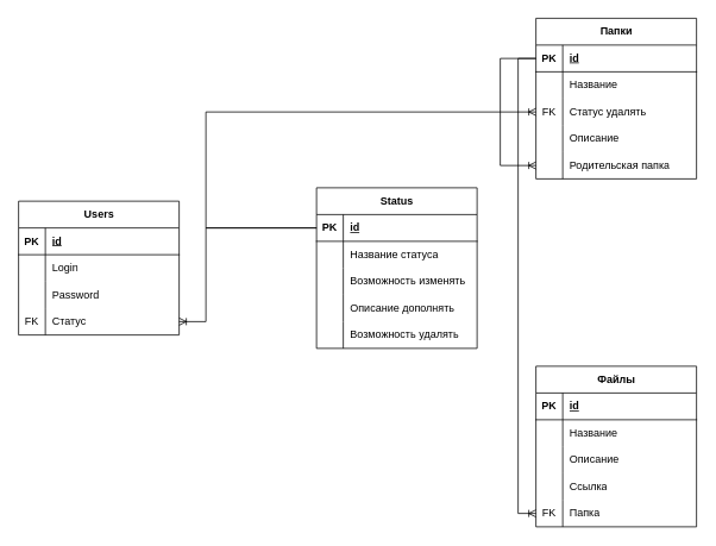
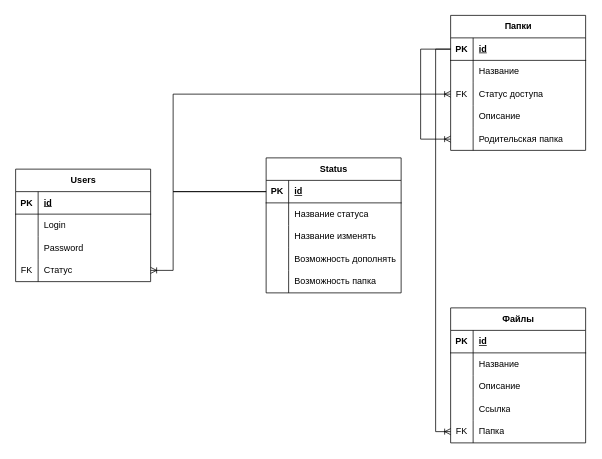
  <mxCell id="0" />
  <mxCell id="1" parent="0" />
  <mxCell id="2" value="Users" style="shape=table;startSize=30;container=1;collapsible=1;childLayout=tableLayout;fixedRows=1;rowLines=0;fontStyle=1;align=center;resizeLast=1;html=1;" vertex="1" parent="1"><mxGeometry x="20" y="225" width="180" height="150" as="geometry" /></mxCell>
  <mxCell id="3" value="" style="shape=tableRow;horizontal=0;startSize=0;swimlaneHead=0;swimlaneBody=0;fillColor=none;collapsible=0;dropTarget=0;points=[[0,0.5],[1,0.5]];portConstraint=eastwest;top=0;left=0;right=0;bottom=1;" vertex="1" parent="2"><mxGeometry y="30" width="180" height="30" as="geometry" /></mxCell>
  <mxCell id="4" value="PK" style="shape=partialRectangle;connectable=0;fillColor=none;top=0;left=0;bottom=0;right=0;fontStyle=1;overflow=hidden;whiteSpace=wrap;html=1;" vertex="1" parent="3"><mxGeometry width="30" height="30" as="geometry"><mxRectangle width="30" height="30" as="alternateBounds" /></mxGeometry></mxCell>
  <mxCell id="5" value="id" style="shape=partialRectangle;connectable=0;fillColor=none;top=0;left=0;bottom=0;right=0;align=left;spacingLeft=6;fontStyle=5;overflow=hidden;whiteSpace=wrap;html=1;" vertex="1" parent="3"><mxGeometry x="30" width="150" height="30" as="geometry"><mxRectangle width="150" height="30" as="alternateBounds" /></mxGeometry></mxCell>
  <mxCell id="6" value="" style="shape=tableRow;horizontal=0;startSize=0;swimlaneHead=0;swimlaneBody=0;fillColor=none;collapsible=0;dropTarget=0;points=[[0,0.5],[1,0.5]];portConstraint=eastwest;top=0;left=0;right=0;bottom=0;" vertex="1" parent="2"><mxGeometry y="60" width="180" height="30" as="geometry" /></mxCell>
  <mxCell id="7" value="" style="shape=partialRectangle;connectable=0;fillColor=none;top=0;left=0;bottom=0;right=0;editable=1;overflow=hidden;whiteSpace=wrap;html=1;" vertex="1" parent="6"><mxGeometry width="30" height="30" as="geometry"><mxRectangle width="30" height="30" as="alternateBounds" /></mxGeometry></mxCell>
  <mxCell id="8" value="Login" style="shape=partialRectangle;connectable=0;fillColor=none;top=0;left=0;bottom=0;right=0;align=left;spacingLeft=6;overflow=hidden;whiteSpace=wrap;html=1;" vertex="1" parent="6"><mxGeometry x="30" width="150" height="30" as="geometry"><mxRectangle width="150" height="30" as="alternateBounds" /></mxGeometry></mxCell>
  <mxCell id="9" value="" style="shape=tableRow;horizontal=0;startSize=0;swimlaneHead=0;swimlaneBody=0;fillColor=none;collapsible=0;dropTarget=0;points=[[0,0.5],[1,0.5]];portConstraint=eastwest;top=0;left=0;right=0;bottom=0;" vertex="1" parent="2"><mxGeometry y="90" width="180" height="30" as="geometry" /></mxCell>
  <mxCell id="10" value="" style="shape=partialRectangle;connectable=0;fillColor=none;top=0;left=0;bottom=0;right=0;editable=1;overflow=hidden;whiteSpace=wrap;html=1;" vertex="1" parent="9"><mxGeometry width="30" height="30" as="geometry"><mxRectangle width="30" height="30" as="alternateBounds" /></mxGeometry></mxCell>
  <mxCell id="11" value="Password" style="shape=partialRectangle;connectable=0;fillColor=none;top=0;left=0;bottom=0;right=0;align=left;spacingLeft=6;overflow=hidden;whiteSpace=wrap;html=1;" vertex="1" parent="9"><mxGeometry x="30" width="150" height="30" as="geometry"><mxRectangle width="150" height="30" as="alternateBounds" /></mxGeometry></mxCell>
  <mxCell id="12" value="" style="shape=tableRow;horizontal=0;startSize=0;swimlaneHead=0;swimlaneBody=0;fillColor=none;collapsible=0;dropTarget=0;points=[[0,0.5],[1,0.5]];portConstraint=eastwest;top=0;left=0;right=0;bottom=0;" vertex="1" parent="2"><mxGeometry y="120" width="180" height="30" as="geometry" /></mxCell>
  <mxCell id="13" value="FK" style="shape=partialRectangle;connectable=0;fillColor=none;top=0;left=0;bottom=0;right=0;editable=1;overflow=hidden;whiteSpace=wrap;html=1;" vertex="1" parent="12"><mxGeometry width="30" height="30" as="geometry"><mxRectangle width="30" height="30" as="alternateBounds" /></mxGeometry></mxCell>
  <mxCell id="14" value="Статус" style="shape=partialRectangle;connectable=0;fillColor=none;top=0;left=0;bottom=0;right=0;align=left;spacingLeft=6;overflow=hidden;whiteSpace=wrap;html=1;" vertex="1" parent="12"><mxGeometry x="30" width="150" height="30" as="geometry"><mxRectangle width="150" height="30" as="alternateBounds" /></mxGeometry></mxCell>
  <mxCell id="15" value="Status" style="shape=table;startSize=30;container=1;collapsible=1;childLayout=tableLayout;fixedRows=1;rowLines=0;fontStyle=1;align=center;resizeLast=1;html=1;" vertex="1" parent="1"><mxGeometry x="354" y="210" width="180" height="180" as="geometry" /></mxCell>
  <mxCell id="16" value="" style="shape=tableRow;horizontal=0;startSize=0;swimlaneHead=0;swimlaneBody=0;fillColor=none;collapsible=0;dropTarget=0;points=[[0,0.5],[1,0.5]];portConstraint=eastwest;top=0;left=0;right=0;bottom=1;" vertex="1" parent="15"><mxGeometry y="30" width="180" height="30" as="geometry" /></mxCell>
  <mxCell id="17" value="PK" style="shape=partialRectangle;connectable=0;fillColor=none;top=0;left=0;bottom=0;right=0;fontStyle=1;overflow=hidden;whiteSpace=wrap;html=1;" vertex="1" parent="16"><mxGeometry width="30" height="30" as="geometry"><mxRectangle width="30" height="30" as="alternateBounds" /></mxGeometry></mxCell>
  <mxCell id="18" value="id" style="shape=partialRectangle;connectable=0;fillColor=none;top=0;left=0;bottom=0;right=0;align=left;spacingLeft=6;fontStyle=5;overflow=hidden;whiteSpace=wrap;html=1;" vertex="1" parent="16"><mxGeometry x="30" width="150" height="30" as="geometry"><mxRectangle width="150" height="30" as="alternateBounds" /></mxGeometry></mxCell>
  <mxCell id="19" value="" style="shape=tableRow;horizontal=0;startSize=0;swimlaneHead=0;swimlaneBody=0;fillColor=none;collapsible=0;dropTarget=0;points=[[0,0.5],[1,0.5]];portConstraint=eastwest;top=0;left=0;right=0;bottom=0;" vertex="1" parent="15"><mxGeometry y="60" width="180" height="30" as="geometry" /></mxCell>
  <mxCell id="20" value="" style="shape=partialRectangle;connectable=0;fillColor=none;top=0;left=0;bottom=0;right=0;editable=1;overflow=hidden;whiteSpace=wrap;html=1;" vertex="1" parent="19"><mxGeometry width="30" height="30" as="geometry"><mxRectangle width="30" height="30" as="alternateBounds" /></mxGeometry></mxCell>
  <mxCell id="21" value="Название статуса" style="shape=partialRectangle;connectable=0;fillColor=none;top=0;left=0;bottom=0;right=0;align=left;spacingLeft=6;overflow=hidden;whiteSpace=wrap;html=1;" vertex="1" parent="19"><mxGeometry x="30" width="150" height="30" as="geometry"><mxRectangle width="150" height="30" as="alternateBounds" /></mxGeometry></mxCell>
  <mxCell id="22" value="" style="shape=tableRow;horizontal=0;startSize=0;swimlaneHead=0;swimlaneBody=0;fillColor=none;collapsible=0;dropTarget=0;points=[[0,0.5],[1,0.5]];portConstraint=eastwest;top=0;left=0;right=0;bottom=0;" vertex="1" parent="15"><mxGeometry y="90" width="180" height="30" as="geometry" /></mxCell>
  <mxCell id="23" value="" style="shape=partialRectangle;connectable=0;fillColor=none;top=0;left=0;bottom=0;right=0;editable=1;overflow=hidden;whiteSpace=wrap;html=1;" vertex="1" parent="22"><mxGeometry width="30" height="30" as="geometry"><mxRectangle width="30" height="30" as="alternateBounds" /></mxGeometry></mxCell>
- <mxCell id="24" value="Возможность изменять" style="shape=partialRectangle;connectable=0;fillColor=none;top=0;left=0;bottom=0;right=0;align=left;spacingLeft=6;overflow=hidden;whiteSpace=wrap;html=1;" vertex="1" parent="22"><mxGeometry x="30" width="150" height="30" as="geometry"><mxRectangle width="150" height="30" as="alternateBounds" /></mxGeometry></mxCell>
+ <mxCell id="24" value="Название изменять" style="shape=partialRectangle;connectable=0;fillColor=none;top=0;left=0;bottom=0;right=0;align=left;spacingLeft=6;overflow=hidden;whiteSpace=wrap;html=1;" vertex="1" parent="22"><mxGeometry x="30" width="150" height="30" as="geometry"><mxRectangle width="150" height="30" as="alternateBounds" /></mxGeometry></mxCell>
  <mxCell id="25" value="" style="shape=tableRow;horizontal=0;startSize=0;swimlaneHead=0;swimlaneBody=0;fillColor=none;collapsible=0;dropTarget=0;points=[[0,0.5],[1,0.5]];portConstraint=eastwest;top=0;left=0;right=0;bottom=0;" vertex="1" parent="15"><mxGeometry y="120" width="180" height="30" as="geometry" /></mxCell>
  <mxCell id="26" value="" style="shape=partialRectangle;connectable=0;fillColor=none;top=0;left=0;bottom=0;right=0;editable=1;overflow=hidden;whiteSpace=wrap;html=1;" vertex="1" parent="25"><mxGeometry width="30" height="30" as="geometry"><mxRectangle width="30" height="30" as="alternateBounds" /></mxGeometry></mxCell>
- <mxCell id="27" value="Описание дополнять" style="shape=partialRectangle;connectable=0;fillColor=none;top=0;left=0;bottom=0;right=0;align=left;spacingLeft=6;overflow=hidden;whiteSpace=wrap;html=1;" vertex="1" parent="25"><mxGeometry x="30" width="150" height="30" as="geometry"><mxRectangle width="150" height="30" as="alternateBounds" /></mxGeometry></mxCell>
+ <mxCell id="27" value="Возможность дополнять" style="shape=partialRectangle;connectable=0;fillColor=none;top=0;left=0;bottom=0;right=0;align=left;spacingLeft=6;overflow=hidden;whiteSpace=wrap;html=1;" vertex="1" parent="25"><mxGeometry x="30" width="150" height="30" as="geometry"><mxRectangle width="150" height="30" as="alternateBounds" /></mxGeometry></mxCell>
  <mxCell id="28" value="" style="shape=tableRow;horizontal=0;startSize=0;swimlaneHead=0;swimlaneBody=0;fillColor=none;collapsible=0;dropTarget=0;points=[[0,0.5],[1,0.5]];portConstraint=eastwest;top=0;left=0;right=0;bottom=0;" vertex="1" parent="15"><mxGeometry y="150" width="180" height="30" as="geometry" /></mxCell>
  <mxCell id="29" value="" style="shape=partialRectangle;connectable=0;fillColor=none;top=0;left=0;bottom=0;right=0;editable=1;overflow=hidden;whiteSpace=wrap;html=1;" vertex="1" parent="28"><mxGeometry width="30" height="30" as="geometry"><mxRectangle width="30" height="30" as="alternateBounds" /></mxGeometry></mxCell>
- <mxCell id="30" value="Возможность удалять" style="shape=partialRectangle;connectable=0;fillColor=none;top=0;left=0;bottom=0;right=0;align=left;spacingLeft=6;overflow=hidden;whiteSpace=wrap;html=1;" vertex="1" parent="28"><mxGeometry x="30" width="150" height="30" as="geometry"><mxRectangle width="150" height="30" as="alternateBounds" /></mxGeometry></mxCell>
+ <mxCell id="30" value="Возможность папка" style="shape=partialRectangle;connectable=0;fillColor=none;top=0;left=0;bottom=0;right=0;align=left;spacingLeft=6;overflow=hidden;whiteSpace=wrap;html=1;" vertex="1" parent="28"><mxGeometry x="30" width="150" height="30" as="geometry"><mxRectangle width="150" height="30" as="alternateBounds" /></mxGeometry></mxCell>
  <mxCell id="31" value="Папки" style="shape=table;startSize=30;container=1;collapsible=1;childLayout=tableLayout;fixedRows=1;rowLines=0;fontStyle=1;align=center;resizeLast=1;html=1;" vertex="1" parent="1"><mxGeometry x="600" y="20" width="180" height="180" as="geometry" /></mxCell>
  <mxCell id="32" value="" style="shape=tableRow;horizontal=0;startSize=0;swimlaneHead=0;swimlaneBody=0;fillColor=none;collapsible=0;dropTarget=0;points=[[0,0.5],[1,0.5]];portConstraint=eastwest;top=0;left=0;right=0;bottom=1;" vertex="1" parent="31"><mxGeometry y="30" width="180" height="30" as="geometry" /></mxCell>
  <mxCell id="33" value="PK" style="shape=partialRectangle;connectable=0;fillColor=none;top=0;left=0;bottom=0;right=0;fontStyle=1;overflow=hidden;whiteSpace=wrap;html=1;" vertex="1" parent="32"><mxGeometry width="30" height="30" as="geometry"><mxRectangle width="30" height="30" as="alternateBounds" /></mxGeometry></mxCell>
  <mxCell id="34" value="id" style="shape=partialRectangle;connectable=0;fillColor=none;top=0;left=0;bottom=0;right=0;align=left;spacingLeft=6;fontStyle=5;overflow=hidden;whiteSpace=wrap;html=1;" vertex="1" parent="32"><mxGeometry x="30" width="150" height="30" as="geometry"><mxRectangle width="150" height="30" as="alternateBounds" /></mxGeometry></mxCell>
  <mxCell id="35" value="" style="shape=tableRow;horizontal=0;startSize=0;swimlaneHead=0;swimlaneBody=0;fillColor=none;collapsible=0;dropTarget=0;points=[[0,0.5],[1,0.5]];portConstraint=eastwest;top=0;left=0;right=0;bottom=0;" vertex="1" parent="31"><mxGeometry y="60" width="180" height="30" as="geometry" /></mxCell>
  <mxCell id="36" value="" style="shape=partialRectangle;connectable=0;fillColor=none;top=0;left=0;bottom=0;right=0;editable=1;overflow=hidden;whiteSpace=wrap;html=1;" vertex="1" parent="35"><mxGeometry width="30" height="30" as="geometry"><mxRectangle width="30" height="30" as="alternateBounds" /></mxGeometry></mxCell>
  <mxCell id="37" value="Название" style="shape=partialRectangle;connectable=0;fillColor=none;top=0;left=0;bottom=0;right=0;align=left;spacingLeft=6;overflow=hidden;whiteSpace=wrap;html=1;" vertex="1" parent="35"><mxGeometry x="30" width="150" height="30" as="geometry"><mxRectangle width="150" height="30" as="alternateBounds" /></mxGeometry></mxCell>
  <mxCell id="38" value="" style="shape=tableRow;horizontal=0;startSize=0;swimlaneHead=0;swimlaneBody=0;fillColor=none;collapsible=0;dropTarget=0;points=[[0,0.5],[1,0.5]];portConstraint=eastwest;top=0;left=0;right=0;bottom=0;" vertex="1" parent="31"><mxGeometry y="90" width="180" height="30" as="geometry" /></mxCell>
  <mxCell id="39" value="FK" style="shape=partialRectangle;connectable=0;fillColor=none;top=0;left=0;bottom=0;right=0;editable=1;overflow=hidden;whiteSpace=wrap;html=1;" vertex="1" parent="38"><mxGeometry width="30" height="30" as="geometry"><mxRectangle width="30" height="30" as="alternateBounds" /></mxGeometry></mxCell>
- <mxCell id="40" value="Статус удалять" style="shape=partialRectangle;connectable=0;fillColor=none;top=0;left=0;bottom=0;right=0;align=left;spacingLeft=6;overflow=hidden;whiteSpace=wrap;html=1;" vertex="1" parent="38"><mxGeometry x="30" width="150" height="30" as="geometry"><mxRectangle width="150" height="30" as="alternateBounds" /></mxGeometry></mxCell>
+ <mxCell id="40" value="Статус доступа" style="shape=partialRectangle;connectable=0;fillColor=none;top=0;left=0;bottom=0;right=0;align=left;spacingLeft=6;overflow=hidden;whiteSpace=wrap;html=1;" vertex="1" parent="38"><mxGeometry x="30" width="150" height="30" as="geometry"><mxRectangle width="150" height="30" as="alternateBounds" /></mxGeometry></mxCell>
  <mxCell id="41" value="" style="shape=tableRow;horizontal=0;startSize=0;swimlaneHead=0;swimlaneBody=0;fillColor=none;collapsible=0;dropTarget=0;points=[[0,0.5],[1,0.5]];portConstraint=eastwest;top=0;left=0;right=0;bottom=0;" vertex="1" parent="31"><mxGeometry y="120" width="180" height="30" as="geometry" /></mxCell>
  <mxCell id="42" value="" style="shape=partialRectangle;connectable=0;fillColor=none;top=0;left=0;bottom=0;right=0;editable=1;overflow=hidden;whiteSpace=wrap;html=1;" vertex="1" parent="41"><mxGeometry width="30" height="30" as="geometry"><mxRectangle width="30" height="30" as="alternateBounds" /></mxGeometry></mxCell>
  <mxCell id="43" value="Описание" style="shape=partialRectangle;connectable=0;fillColor=none;top=0;left=0;bottom=0;right=0;align=left;spacingLeft=6;overflow=hidden;whiteSpace=wrap;html=1;" vertex="1" parent="41"><mxGeometry x="30" width="150" height="30" as="geometry"><mxRectangle width="150" height="30" as="alternateBounds" /></mxGeometry></mxCell>
  <mxCell id="44" value="" style="shape=tableRow;horizontal=0;startSize=0;swimlaneHead=0;swimlaneBody=0;fillColor=none;collapsible=0;dropTarget=0;points=[[0,0.5],[1,0.5]];portConstraint=eastwest;top=0;left=0;right=0;bottom=0;" vertex="1" parent="31"><mxGeometry y="150" width="180" height="30" as="geometry" /></mxCell>
  <mxCell id="45" value="" style="shape=partialRectangle;connectable=0;fillColor=none;top=0;left=0;bottom=0;right=0;editable=1;overflow=hidden;whiteSpace=wrap;html=1;" vertex="1" parent="44"><mxGeometry width="30" height="30" as="geometry"><mxRectangle width="30" height="30" as="alternateBounds" /></mxGeometry></mxCell>
  <mxCell id="46" value="Родительская папка" style="shape=partialRectangle;connectable=0;fillColor=none;top=0;left=0;bottom=0;right=0;align=left;spacingLeft=6;overflow=hidden;whiteSpace=wrap;html=1;" vertex="1" parent="44"><mxGeometry x="30" width="150" height="30" as="geometry"><mxRectangle width="150" height="30" as="alternateBounds" /></mxGeometry></mxCell>
  <mxCell id="47" value="" style="fontSize=12;html=1;endArrow=ERoneToMany;rounded=0;entryX=0;entryY=0.5;entryDx=0;entryDy=0;exitX=0;exitY=0.5;exitDx=0;exitDy=0;" edge="1" parent="31" source="32" target="44"><mxGeometry width="100" height="100" relative="1" as="geometry"><mxPoint x="10" y="55" as="sourcePoint" /><mxPoint x="10" y="565" as="targetPoint" /><Array as="points"><mxPoint x="-40" y="45" /><mxPoint x="-40" y="165" /></Array></mxGeometry></mxCell>
  <mxCell id="48" value="Файлы" style="shape=table;startSize=30;container=1;collapsible=1;childLayout=tableLayout;fixedRows=1;rowLines=0;fontStyle=1;align=center;resizeLast=1;html=1;" vertex="1" parent="1"><mxGeometry x="600" y="410" width="180" height="180" as="geometry" /></mxCell>
  <mxCell id="49" value="" style="shape=tableRow;horizontal=0;startSize=0;swimlaneHead=0;swimlaneBody=0;fillColor=none;collapsible=0;dropTarget=0;points=[[0,0.5],[1,0.5]];portConstraint=eastwest;top=0;left=0;right=0;bottom=1;" vertex="1" parent="48"><mxGeometry y="30" width="180" height="30" as="geometry" /></mxCell>
  <mxCell id="50" value="PK" style="shape=partialRectangle;connectable=0;fillColor=none;top=0;left=0;bottom=0;right=0;fontStyle=1;overflow=hidden;whiteSpace=wrap;html=1;" vertex="1" parent="49"><mxGeometry width="30" height="30" as="geometry"><mxRectangle width="30" height="30" as="alternateBounds" /></mxGeometry></mxCell>
  <mxCell id="51" value="id" style="shape=partialRectangle;connectable=0;fillColor=none;top=0;left=0;bottom=0;right=0;align=left;spacingLeft=6;fontStyle=5;overflow=hidden;whiteSpace=wrap;html=1;" vertex="1" parent="49"><mxGeometry x="30" width="150" height="30" as="geometry"><mxRectangle width="150" height="30" as="alternateBounds" /></mxGeometry></mxCell>
  <mxCell id="52" value="" style="shape=tableRow;horizontal=0;startSize=0;swimlaneHead=0;swimlaneBody=0;fillColor=none;collapsible=0;dropTarget=0;points=[[0,0.5],[1,0.5]];portConstraint=eastwest;top=0;left=0;right=0;bottom=0;" vertex="1" parent="48"><mxGeometry y="60" width="180" height="30" as="geometry" /></mxCell>
  <mxCell id="53" value="" style="shape=partialRectangle;connectable=0;fillColor=none;top=0;left=0;bottom=0;right=0;editable=1;overflow=hidden;whiteSpace=wrap;html=1;" vertex="1" parent="52"><mxGeometry width="30" height="30" as="geometry"><mxRectangle width="30" height="30" as="alternateBounds" /></mxGeometry></mxCell>
  <mxCell id="54" value="Название" style="shape=partialRectangle;connectable=0;fillColor=none;top=0;left=0;bottom=0;right=0;align=left;spacingLeft=6;overflow=hidden;whiteSpace=wrap;html=1;" vertex="1" parent="52"><mxGeometry x="30" width="150" height="30" as="geometry"><mxRectangle width="150" height="30" as="alternateBounds" /></mxGeometry></mxCell>
  <mxCell id="55" value="" style="shape=tableRow;horizontal=0;startSize=0;swimlaneHead=0;swimlaneBody=0;fillColor=none;collapsible=0;dropTarget=0;points=[[0,0.5],[1,0.5]];portConstraint=eastwest;top=0;left=0;right=0;bottom=0;" vertex="1" parent="48"><mxGeometry y="90" width="180" height="30" as="geometry" /></mxCell>
  <mxCell id="56" value="" style="shape=partialRectangle;connectable=0;fillColor=none;top=0;left=0;bottom=0;right=0;editable=1;overflow=hidden;whiteSpace=wrap;html=1;" vertex="1" parent="55"><mxGeometry width="30" height="30" as="geometry"><mxRectangle width="30" height="30" as="alternateBounds" /></mxGeometry></mxCell>
  <mxCell id="57" value="Описание" style="shape=partialRectangle;connectable=0;fillColor=none;top=0;left=0;bottom=0;right=0;align=left;spacingLeft=6;overflow=hidden;whiteSpace=wrap;html=1;" vertex="1" parent="55"><mxGeometry x="30" width="150" height="30" as="geometry"><mxRectangle width="150" height="30" as="alternateBounds" /></mxGeometry></mxCell>
  <mxCell id="58" value="" style="shape=tableRow;horizontal=0;startSize=0;swimlaneHead=0;swimlaneBody=0;fillColor=none;collapsible=0;dropTarget=0;points=[[0,0.5],[1,0.5]];portConstraint=eastwest;top=0;left=0;right=0;bottom=0;" vertex="1" parent="48"><mxGeometry y="120" width="180" height="30" as="geometry" /></mxCell>
  <mxCell id="59" value="" style="shape=partialRectangle;connectable=0;fillColor=none;top=0;left=0;bottom=0;right=0;editable=1;overflow=hidden;whiteSpace=wrap;html=1;" vertex="1" parent="58"><mxGeometry width="30" height="30" as="geometry"><mxRectangle width="30" height="30" as="alternateBounds" /></mxGeometry></mxCell>
  <mxCell id="60" value="Ссылка" style="shape=partialRectangle;connectable=0;fillColor=none;top=0;left=0;bottom=0;right=0;align=left;spacingLeft=6;overflow=hidden;whiteSpace=wrap;html=1;" vertex="1" parent="58"><mxGeometry x="30" width="150" height="30" as="geometry"><mxRectangle width="150" height="30" as="alternateBounds" /></mxGeometry></mxCell>
  <mxCell id="61" value="" style="shape=tableRow;horizontal=0;startSize=0;swimlaneHead=0;swimlaneBody=0;fillColor=none;collapsible=0;dropTarget=0;points=[[0,0.5],[1,0.5]];portConstraint=eastwest;top=0;left=0;right=0;bottom=0;" vertex="1" parent="48"><mxGeometry y="150" width="180" height="30" as="geometry" /></mxCell>
  <mxCell id="62" value="FK" style="shape=partialRectangle;connectable=0;fillColor=none;top=0;left=0;bottom=0;right=0;editable=1;overflow=hidden;whiteSpace=wrap;html=1;" vertex="1" parent="61"><mxGeometry width="30" height="30" as="geometry"><mxRectangle width="30" height="30" as="alternateBounds" /></mxGeometry></mxCell>
  <mxCell id="63" value="Папка" style="shape=partialRectangle;connectable=0;fillColor=none;top=0;left=0;bottom=0;right=0;align=left;spacingLeft=6;overflow=hidden;whiteSpace=wrap;html=1;" vertex="1" parent="61"><mxGeometry x="30" width="150" height="30" as="geometry"><mxRectangle width="150" height="30" as="alternateBounds" /></mxGeometry></mxCell>
  <mxCell id="64" value="" style="fontSize=12;html=1;endArrow=ERoneToMany;rounded=0;entryX=1;entryY=0.5;entryDx=0;entryDy=0;exitX=0;exitY=0.5;exitDx=0;exitDy=0;" edge="1" parent="1" source="16" target="12"><mxGeometry width="100" height="100" relative="1" as="geometry"><mxPoint x="200" y="520" as="sourcePoint" /><mxPoint x="300" y="420" as="targetPoint" /><Array as="points"><mxPoint x="230" y="255" /><mxPoint x="230" y="360" /></Array></mxGeometry></mxCell>
  <mxCell id="65" value="" style="fontSize=12;html=1;endArrow=ERoneToMany;rounded=0;entryX=0;entryY=0.5;entryDx=0;entryDy=0;exitX=0;exitY=0.5;exitDx=0;exitDy=0;" edge="1" parent="1" source="16" target="38"><mxGeometry width="100" height="100" relative="1" as="geometry"><mxPoint x="364" y="265" as="sourcePoint" /><mxPoint x="210" y="370" as="targetPoint" /><Array as="points"><mxPoint x="230" y="255" /><mxPoint x="230" y="125" /></Array></mxGeometry></mxCell>
  <mxCell id="66" value="" style="fontSize=12;html=1;endArrow=ERoneToMany;rounded=0;entryX=0;entryY=0.5;entryDx=0;entryDy=0;exitX=0;exitY=0.5;exitDx=0;exitDy=0;" edge="1" parent="1" source="32" target="61"><mxGeometry width="100" height="100" relative="1" as="geometry"><mxPoint x="288" y="590" as="sourcePoint" /><mxPoint x="534" y="460" as="targetPoint" /><Array as="points"><mxPoint x="580" y="65" /><mxPoint x="580" y="575" /></Array></mxGeometry></mxCell>
